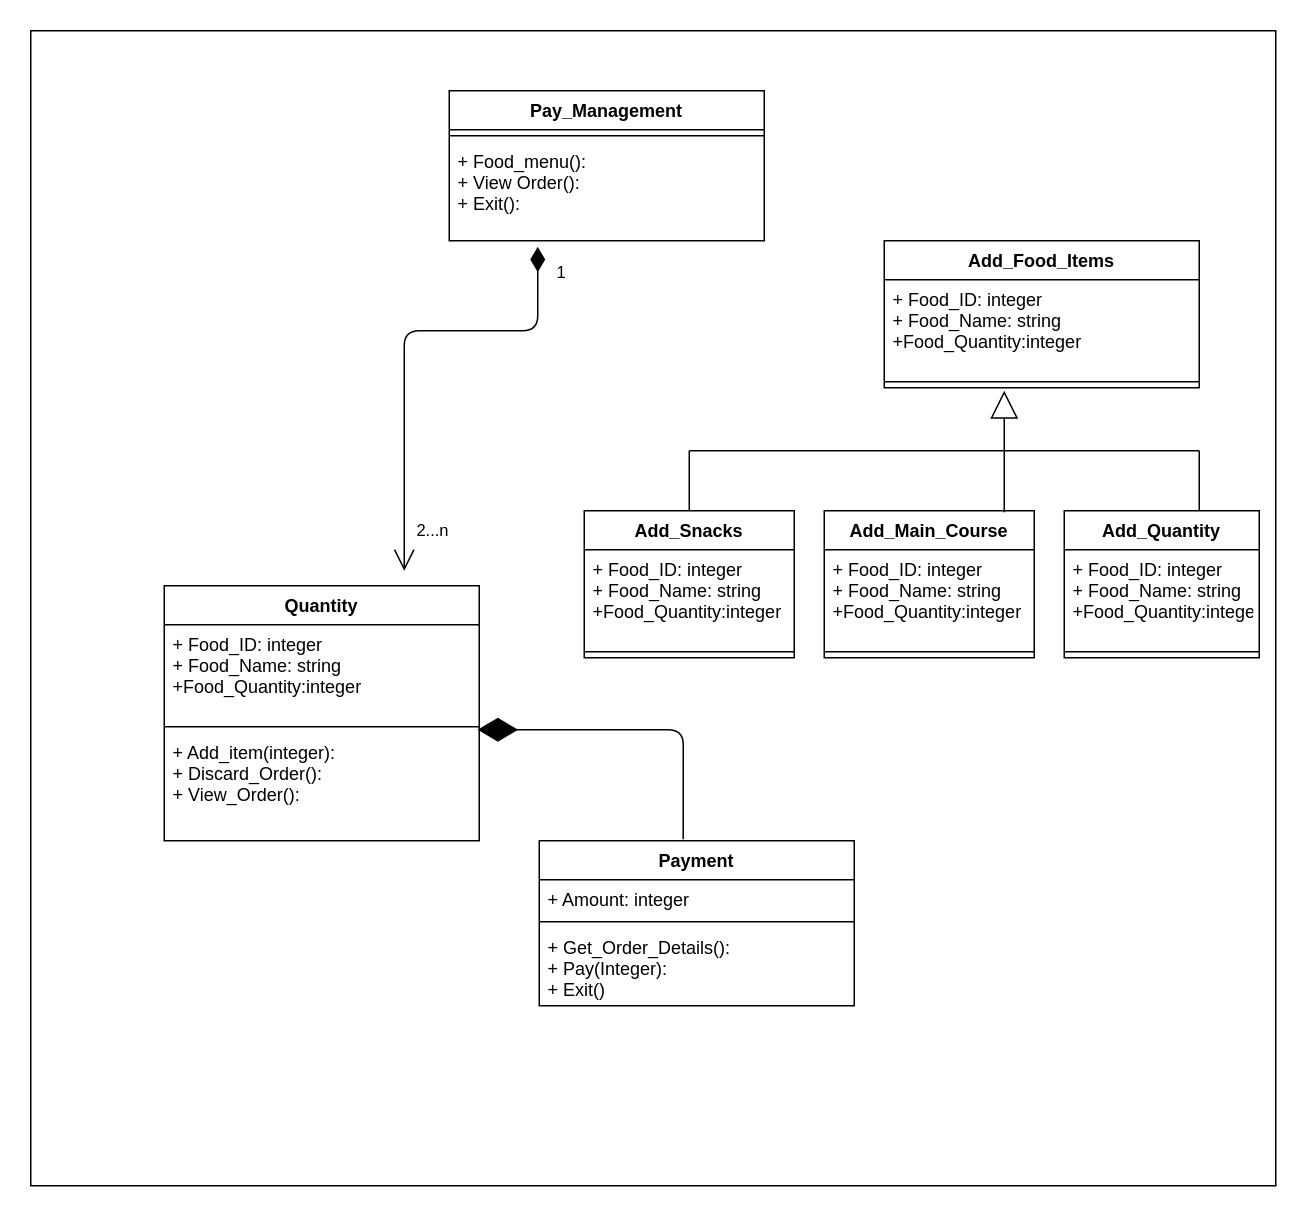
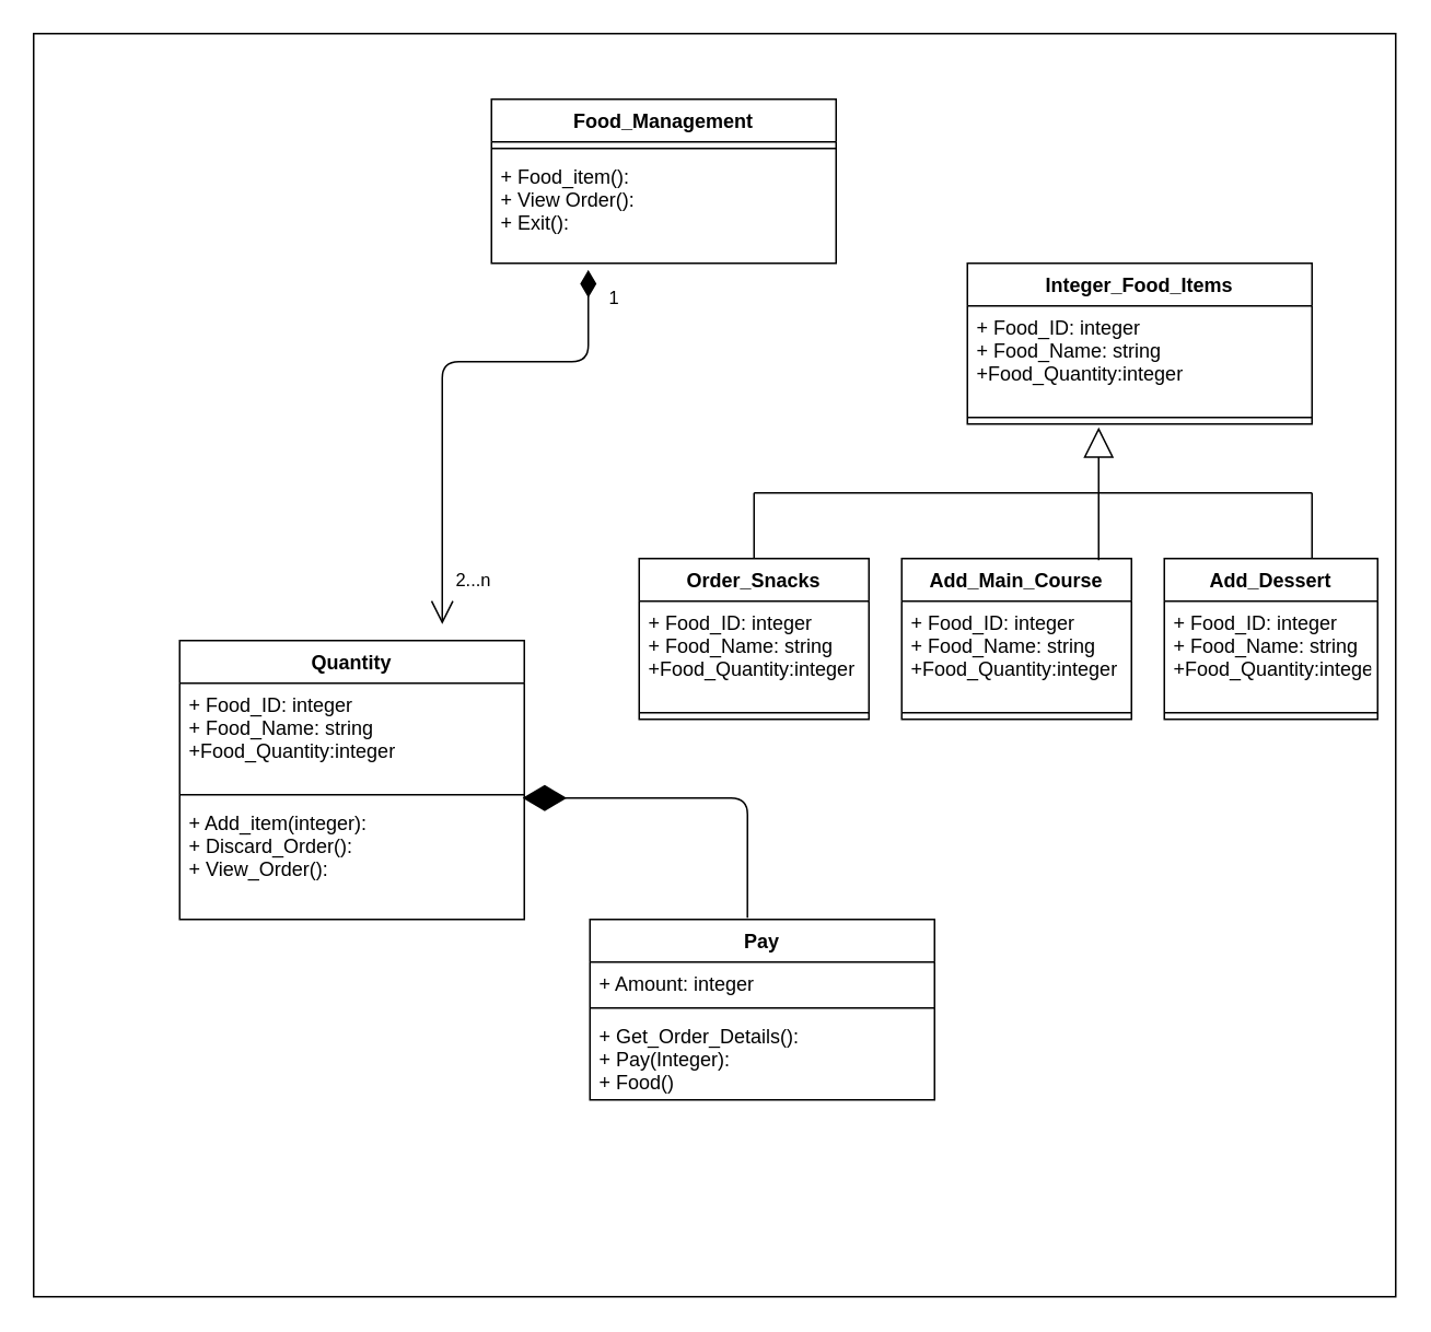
  <mxCell id="0" />
  <mxCell id="1" parent="0" />
  <mxCell id="2" value="" style="rounded=0;whiteSpace=wrap;html=1;" vertex="1" parent="1"><mxGeometry x="20" y="20" width="830" height="770" as="geometry" /></mxCell>
- <mxCell id="3" value="Pay_Management" style="swimlane;fontStyle=1;align=center;verticalAlign=top;childLayout=stackLayout;horizontal=1;startSize=26;horizontalStack=0;resizeParent=1;resizeParentMax=0;resizeLast=0;collapsible=1;marginBottom=0;" vertex="1" parent="1"><mxGeometry x="299" y="60" width="210" height="100" as="geometry" /></mxCell>
+ <mxCell id="3" value="Food_Management" style="swimlane;fontStyle=1;align=center;verticalAlign=top;childLayout=stackLayout;horizontal=1;startSize=26;horizontalStack=0;resizeParent=1;resizeParentMax=0;resizeLast=0;collapsible=1;marginBottom=0;" vertex="1" parent="1"><mxGeometry x="299" y="60" width="210" height="100" as="geometry" /></mxCell>
  <mxCell id="4" value="" style="line;strokeWidth=1;fillColor=none;align=left;verticalAlign=middle;spacingTop=-1;spacingLeft=3;spacingRight=3;rotatable=0;labelPosition=right;points=[];portConstraint=eastwest;" vertex="1" parent="3"><mxGeometry y="26" width="210" height="8" as="geometry" /></mxCell>
- <mxCell id="5" value="+ Food_menu():&#10;+ View Order():&#10;+ Exit():&#10;" style="text;strokeColor=none;fillColor=none;align=left;verticalAlign=top;spacingLeft=4;spacingRight=4;overflow=hidden;rotatable=0;points=[[0,0.5],[1,0.5]];portConstraint=eastwest;" vertex="1" parent="3"><mxGeometry y="34" width="210" height="66" as="geometry" /></mxCell>
- <mxCell id="6" value="Add_Food_Items" style="swimlane;fontStyle=1;align=center;verticalAlign=top;childLayout=stackLayout;horizontal=1;startSize=26;horizontalStack=0;resizeParent=1;resizeParentMax=0;resizeLast=0;collapsible=1;marginBottom=0;" vertex="1" parent="1"><mxGeometry x="589" y="160" width="210" height="98" as="geometry" /></mxCell>
+ <mxCell id="5" value="+ Food_item():&#10;+ View Order():&#10;+ Exit():&#10;" style="text;strokeColor=none;fillColor=none;align=left;verticalAlign=top;spacingLeft=4;spacingRight=4;overflow=hidden;rotatable=0;points=[[0,0.5],[1,0.5]];portConstraint=eastwest;" vertex="1" parent="3"><mxGeometry y="34" width="210" height="66" as="geometry" /></mxCell>
+ <mxCell id="6" value="Integer_Food_Items" style="swimlane;fontStyle=1;align=center;verticalAlign=top;childLayout=stackLayout;horizontal=1;startSize=26;horizontalStack=0;resizeParent=1;resizeParentMax=0;resizeLast=0;collapsible=1;marginBottom=0;" vertex="1" parent="1"><mxGeometry x="589" y="160" width="210" height="98" as="geometry" /></mxCell>
  <mxCell id="7" value="+ Food_ID: integer&#10;+ Food_Name: string&#10;+Food_Quantity:integer&#10;" style="text;strokeColor=none;fillColor=none;align=left;verticalAlign=top;spacingLeft=4;spacingRight=4;overflow=hidden;rotatable=0;points=[[0,0.5],[1,0.5]];portConstraint=eastwest;" vertex="1" parent="6"><mxGeometry y="26" width="210" height="64" as="geometry" /></mxCell>
  <mxCell id="8" value="" style="line;strokeWidth=1;fillColor=none;align=left;verticalAlign=middle;spacingTop=-1;spacingLeft=3;spacingRight=3;rotatable=0;labelPosition=right;points=[];portConstraint=eastwest;" vertex="1" parent="6"><mxGeometry y="90" width="210" height="8" as="geometry" /></mxCell>
  <mxCell id="9" value="2...n" style="edgeLabel;resizable=0;html=1;align=right;verticalAlign=top;" connectable="0" vertex="1" parent="1"><mxGeometry x="299" y="340.002" as="geometry" /></mxCell>
  <mxCell id="10" value="Quantity" style="swimlane;fontStyle=1;align=center;verticalAlign=top;childLayout=stackLayout;horizontal=1;startSize=26;horizontalStack=0;resizeParent=1;resizeParentMax=0;resizeLast=0;collapsible=1;marginBottom=0;" vertex="1" parent="1"><mxGeometry x="109" y="390" width="210" height="170" as="geometry" /></mxCell>
  <mxCell id="11" value="+ Food_ID: integer&#10;+ Food_Name: string&#10;+Food_Quantity:integer&#10;" style="text;strokeColor=none;fillColor=none;align=left;verticalAlign=top;spacingLeft=4;spacingRight=4;overflow=hidden;rotatable=0;points=[[0,0.5],[1,0.5]];portConstraint=eastwest;" vertex="1" parent="10"><mxGeometry y="26" width="210" height="64" as="geometry" /></mxCell>
  <mxCell id="12" value="" style="line;strokeWidth=1;fillColor=none;align=left;verticalAlign=middle;spacingTop=-1;spacingLeft=3;spacingRight=3;rotatable=0;labelPosition=right;points=[];portConstraint=eastwest;" vertex="1" parent="10"><mxGeometry y="90" width="210" height="8" as="geometry" /></mxCell>
  <mxCell id="13" value="+ Add_item(integer):&#10;+ Discard_Order():&#10;+ View_Order():&#10;&#10;&#10;" style="text;strokeColor=none;fillColor=none;align=left;verticalAlign=top;spacingLeft=4;spacingRight=4;overflow=hidden;rotatable=0;points=[[0,0.5],[1,0.5]];portConstraint=eastwest;" vertex="1" parent="10"><mxGeometry y="98" width="210" height="72" as="geometry" /></mxCell>
- <mxCell id="14" value="Add_Snacks" style="swimlane;fontStyle=1;align=center;verticalAlign=top;childLayout=stackLayout;horizontal=1;startSize=26;horizontalStack=0;resizeParent=1;resizeParentMax=0;resizeLast=0;collapsible=1;marginBottom=0;" vertex="1" parent="1"><mxGeometry x="389" y="340" width="140" height="98" as="geometry" /></mxCell>
+ <mxCell id="14" value="Order_Snacks" style="swimlane;fontStyle=1;align=center;verticalAlign=top;childLayout=stackLayout;horizontal=1;startSize=26;horizontalStack=0;resizeParent=1;resizeParentMax=0;resizeLast=0;collapsible=1;marginBottom=0;" vertex="1" parent="1"><mxGeometry x="389" y="340" width="140" height="98" as="geometry" /></mxCell>
  <mxCell id="15" value="+ Food_ID: integer&#10;+ Food_Name: string&#10;+Food_Quantity:integer&#10;" style="text;strokeColor=none;fillColor=none;align=left;verticalAlign=top;spacingLeft=4;spacingRight=4;overflow=hidden;rotatable=0;points=[[0,0.5],[1,0.5]];portConstraint=eastwest;" vertex="1" parent="14"><mxGeometry y="26" width="140" height="64" as="geometry" /></mxCell>
  <mxCell id="16" value="" style="line;strokeWidth=1;fillColor=none;align=left;verticalAlign=middle;spacingTop=-1;spacingLeft=3;spacingRight=3;rotatable=0;labelPosition=right;points=[];portConstraint=eastwest;" vertex="1" parent="14"><mxGeometry y="90" width="140" height="8" as="geometry" /></mxCell>
  <mxCell id="17" value="Add_Main_Course" style="swimlane;fontStyle=1;align=center;verticalAlign=top;childLayout=stackLayout;horizontal=1;startSize=26;horizontalStack=0;resizeParent=1;resizeParentMax=0;resizeLast=0;collapsible=1;marginBottom=0;" vertex="1" parent="1"><mxGeometry x="549" y="340" width="140" height="98" as="geometry" /></mxCell>
  <mxCell id="18" value="+ Food_ID: integer&#10;+ Food_Name: string&#10;+Food_Quantity:integer&#10;" style="text;strokeColor=none;fillColor=none;align=left;verticalAlign=top;spacingLeft=4;spacingRight=4;overflow=hidden;rotatable=0;points=[[0,0.5],[1,0.5]];portConstraint=eastwest;" vertex="1" parent="17"><mxGeometry y="26" width="140" height="64" as="geometry" /></mxCell>
  <mxCell id="19" value="" style="line;strokeWidth=1;fillColor=none;align=left;verticalAlign=middle;spacingTop=-1;spacingLeft=3;spacingRight=3;rotatable=0;labelPosition=right;points=[];portConstraint=eastwest;" vertex="1" parent="17"><mxGeometry y="90" width="140" height="8" as="geometry" /></mxCell>
- <mxCell id="20" value="Add_Quantity" style="swimlane;fontStyle=1;align=center;verticalAlign=top;childLayout=stackLayout;horizontal=1;startSize=26;horizontalStack=0;resizeParent=1;resizeParentMax=0;resizeLast=0;collapsible=1;marginBottom=0;" vertex="1" parent="1"><mxGeometry x="709" y="340" width="130" height="98" as="geometry" /></mxCell>
+ <mxCell id="20" value="Add_Dessert" style="swimlane;fontStyle=1;align=center;verticalAlign=top;childLayout=stackLayout;horizontal=1;startSize=26;horizontalStack=0;resizeParent=1;resizeParentMax=0;resizeLast=0;collapsible=1;marginBottom=0;" vertex="1" parent="1"><mxGeometry x="709" y="340" width="130" height="98" as="geometry" /></mxCell>
  <mxCell id="21" value="+ Food_ID: integer&#10;+ Food_Name: string&#10;+Food_Quantity:integer&#10;" style="text;strokeColor=none;fillColor=none;align=left;verticalAlign=top;spacingLeft=4;spacingRight=4;overflow=hidden;rotatable=0;points=[[0,0.5],[1,0.5]];portConstraint=eastwest;" vertex="1" parent="20"><mxGeometry y="26" width="130" height="64" as="geometry" /></mxCell>
  <mxCell id="22" value="" style="line;strokeWidth=1;fillColor=none;align=left;verticalAlign=middle;spacingTop=-1;spacingLeft=3;spacingRight=3;rotatable=0;labelPosition=right;points=[];portConstraint=eastwest;" vertex="1" parent="20"><mxGeometry y="90" width="130" height="8" as="geometry" /></mxCell>
  <mxCell id="23" value="" style="endArrow=block;endSize=16;endFill=0;html=1;" edge="1" parent="1"><mxGeometry width="160" relative="1" as="geometry"><mxPoint x="669" y="341" as="sourcePoint" /><mxPoint x="669" y="260" as="targetPoint" /></mxGeometry></mxCell>
  <mxCell id="24" value="" style="endArrow=none;html=1;" edge="1" parent="1"><mxGeometry width="50" height="50" relative="1" as="geometry"><mxPoint x="459" y="300" as="sourcePoint" /><mxPoint x="799" y="300" as="targetPoint" /></mxGeometry></mxCell>
  <mxCell id="25" value="" style="endArrow=none;html=1;" edge="1" parent="1" source="14"><mxGeometry width="50" height="50" relative="1" as="geometry"><mxPoint x="539" y="370" as="sourcePoint" /><mxPoint x="459" y="300" as="targetPoint" /></mxGeometry></mxCell>
  <mxCell id="26" value="" style="endArrow=none;html=1;" edge="1" parent="1"><mxGeometry width="50" height="50" relative="1" as="geometry"><mxPoint x="799" y="300" as="sourcePoint" /><mxPoint x="799" y="340" as="targetPoint" /></mxGeometry></mxCell>
  <mxCell id="27" value="1" style="endArrow=open;html=1;endSize=12;startArrow=diamondThin;startSize=14;startFill=1;edgeStyle=orthogonalEdgeStyle;align=left;verticalAlign=bottom;exitX=0.281;exitY=1.061;exitDx=0;exitDy=0;exitPerimeter=0;" edge="1" parent="1" source="5"><mxGeometry x="-0.83" y="11" relative="1" as="geometry"><mxPoint x="349" y="280" as="sourcePoint" /><mxPoint x="269" y="380" as="targetPoint" /><Array as="points"><mxPoint x="358" y="220" /><mxPoint x="269" y="220" /></Array><mxPoint as="offset" /></mxGeometry></mxCell>
- <mxCell id="28" value="Payment" style="swimlane;fontStyle=1;align=center;verticalAlign=top;childLayout=stackLayout;horizontal=1;startSize=26;horizontalStack=0;resizeParent=1;resizeParentMax=0;resizeLast=0;collapsible=1;marginBottom=0;" vertex="1" parent="1"><mxGeometry x="359" y="560" width="210" height="110" as="geometry" /></mxCell>
+ <mxCell id="28" value="Pay" style="swimlane;fontStyle=1;align=center;verticalAlign=top;childLayout=stackLayout;horizontal=1;startSize=26;horizontalStack=0;resizeParent=1;resizeParentMax=0;resizeLast=0;collapsible=1;marginBottom=0;" vertex="1" parent="1"><mxGeometry x="359" y="560" width="210" height="110" as="geometry" /></mxCell>
  <mxCell id="29" value="+ Amount: integer" style="text;strokeColor=none;fillColor=none;align=left;verticalAlign=top;spacingLeft=4;spacingRight=4;overflow=hidden;rotatable=0;points=[[0,0.5],[1,0.5]];portConstraint=eastwest;" vertex="1" parent="28"><mxGeometry y="26" width="210" height="24" as="geometry" /></mxCell>
  <mxCell id="30" value="" style="line;strokeWidth=1;fillColor=none;align=left;verticalAlign=middle;spacingTop=-1;spacingLeft=3;spacingRight=3;rotatable=0;labelPosition=right;points=[];portConstraint=eastwest;" vertex="1" parent="28"><mxGeometry y="50" width="210" height="8" as="geometry" /></mxCell>
- <mxCell id="31" value="+ Get_Order_Details():&#10;+ Pay(Integer):&#10;+ Exit()&#10;" style="text;strokeColor=none;fillColor=none;align=left;verticalAlign=top;spacingLeft=4;spacingRight=4;overflow=hidden;rotatable=0;points=[[0,0.5],[1,0.5]];portConstraint=eastwest;" vertex="1" parent="28"><mxGeometry y="58" width="210" height="52" as="geometry" /></mxCell>
+ <mxCell id="31" value="+ Get_Order_Details():&#10;+ Pay(Integer):&#10;+ Food()&#10;" style="text;strokeColor=none;fillColor=none;align=left;verticalAlign=top;spacingLeft=4;spacingRight=4;overflow=hidden;rotatable=0;points=[[0,0.5],[1,0.5]];portConstraint=eastwest;" vertex="1" parent="28"><mxGeometry y="58" width="210" height="52" as="geometry" /></mxCell>
  <mxCell id="32" value="" style="endArrow=diamondThin;endFill=1;endSize=24;html=1;entryX=0.995;entryY=-0.028;entryDx=0;entryDy=0;entryPerimeter=0;exitX=0.457;exitY=-0.009;exitDx=0;exitDy=0;exitPerimeter=0;" edge="1" parent="1" source="28" target="13"><mxGeometry width="160" relative="1" as="geometry"><mxPoint x="479" y="340" as="sourcePoint" /><mxPoint x="639" y="340" as="targetPoint" /><Array as="points"><mxPoint x="455" y="486" /></Array></mxGeometry></mxCell>
